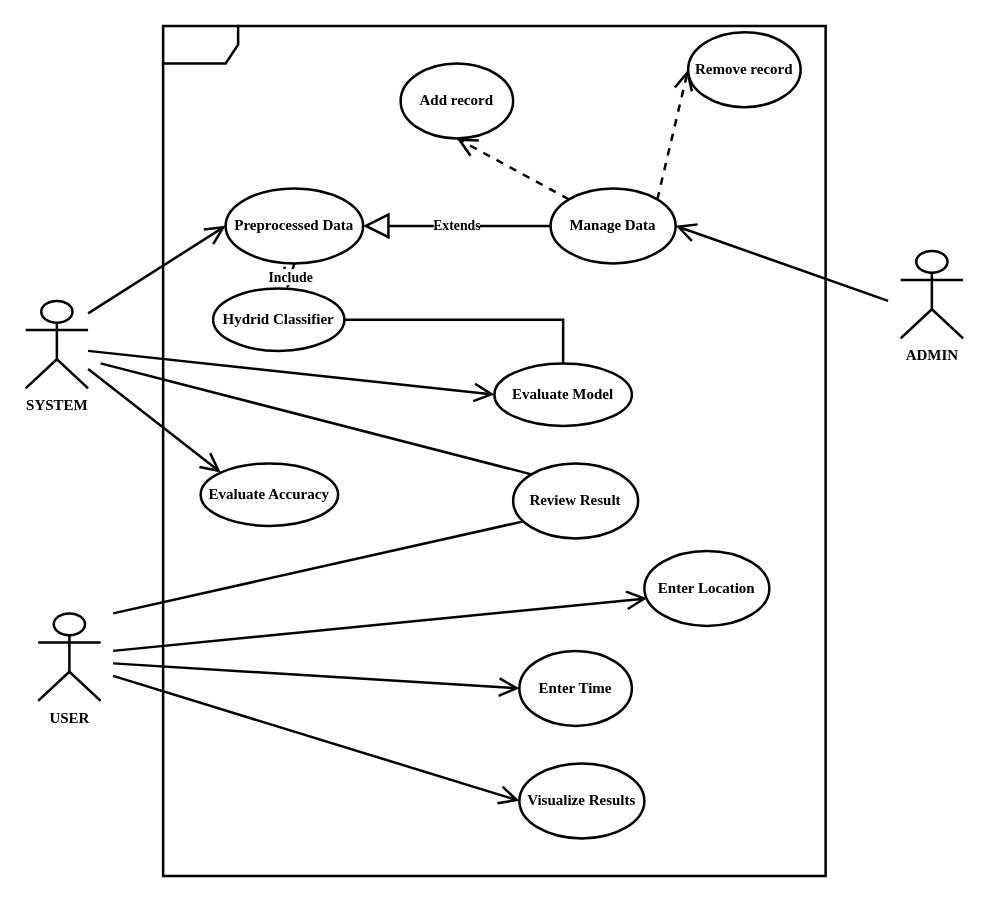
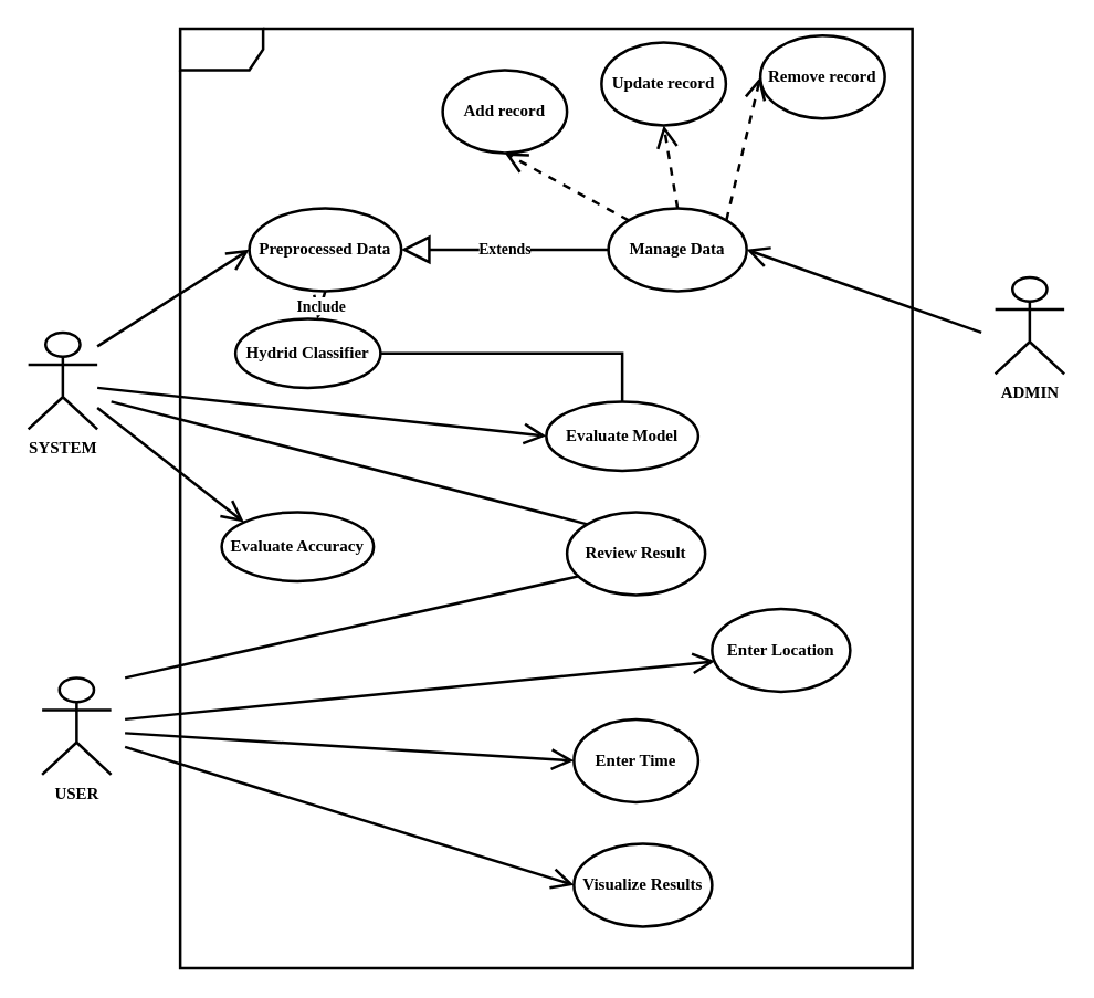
  <mxCell id="0" />
  <mxCell id="1" parent="0" />
  <mxCell id="2" value="" style="shape=umlFrame;whiteSpace=wrap;html=1;pointerEvents=0;hachureGap=4;fontFamily=Architects Daughter;fontSource=https%3A%2F%2Ffonts.googleapis.com%2Fcss%3Ffamily%3DArchitects%2BDaughter;strokeWidth=2;" vertex="1" parent="1"><mxGeometry x="130" y="20" width="530" height="680" as="geometry" /></mxCell>
  <mxCell id="3" value="&lt;font face=&quot;Verdana&quot;&gt;&lt;b&gt;SYSTEM&lt;/b&gt;&lt;/font&gt;" style="shape=umlActor;verticalLabelPosition=bottom;verticalAlign=top;html=1;hachureGap=4;fontFamily=Architects Daughter;fontSource=https%3A%2F%2Ffonts.googleapis.com%2Fcss%3Ffamily%3DArchitects%2BDaughter;strokeWidth=2;" vertex="1" parent="1"><mxGeometry x="20" y="240" width="50" height="70" as="geometry" /></mxCell>
  <mxCell id="4" value="&lt;font face=&quot;Verdana&quot;&gt;&lt;b&gt;USER&lt;/b&gt;&lt;/font&gt;" style="shape=umlActor;verticalLabelPosition=bottom;verticalAlign=top;html=1;hachureGap=4;fontFamily=Architects Daughter;fontSource=https%3A%2F%2Ffonts.googleapis.com%2Fcss%3Ffamily%3DArchitects%2BDaughter;strokeWidth=2;" vertex="1" parent="1"><mxGeometry x="30" y="490" width="50" height="70" as="geometry" /></mxCell>
  <mxCell id="5" value="&lt;font face=&quot;Verdana&quot;&gt;&lt;b&gt;ADMIN&lt;/b&gt;&lt;/font&gt;" style="shape=umlActor;verticalLabelPosition=bottom;verticalAlign=top;html=1;hachureGap=4;fontFamily=Architects Daughter;fontSource=https%3A%2F%2Ffonts.googleapis.com%2Fcss%3Ffamily%3DArchitects%2BDaughter;strokeWidth=2;" vertex="1" parent="1"><mxGeometry x="720" y="200" width="50" height="70" as="geometry" /></mxCell>
  <mxCell id="6" value="&lt;font face=&quot;Verdana&quot;&gt;&lt;b&gt;Remove record&lt;/b&gt;&lt;/font&gt;" style="ellipse;whiteSpace=wrap;html=1;hachureGap=4;fontFamily=Architects Daughter;fontSource=https%3A%2F%2Ffonts.googleapis.com%2Fcss%3Ffamily%3DArchitects%2BDaughter;strokeWidth=2;" vertex="1" parent="1"><mxGeometry x="550" y="25" width="90" height="60" as="geometry" /></mxCell>
+ <mxCell id="7" value="&lt;font face=&quot;Verdana&quot;&gt;&lt;b&gt;Update record&lt;/b&gt;&lt;/font&gt;" style="ellipse;whiteSpace=wrap;html=1;hachureGap=4;fontFamily=Architects Daughter;fontSource=https%3A%2F%2Ffonts.googleapis.com%2Fcss%3Ffamily%3DArchitects%2BDaughter;strokeWidth=2;" vertex="1" parent="1"><mxGeometry x="435" y="30" width="90" height="60" as="geometry" /></mxCell>
  <mxCell id="8" value="&lt;font face=&quot;Verdana&quot;&gt;&lt;b&gt;Add record&lt;/b&gt;&lt;/font&gt;" style="ellipse;whiteSpace=wrap;html=1;hachureGap=4;fontFamily=Architects Daughter;fontSource=https%3A%2F%2Ffonts.googleapis.com%2Fcss%3Ffamily%3DArchitects%2BDaughter;strokeWidth=2;" vertex="1" parent="1"><mxGeometry x="320" y="50" width="90" height="60" as="geometry" /></mxCell>
  <mxCell id="9" value="&lt;font face=&quot;Verdana&quot;&gt;&lt;b&gt;Manage Data&lt;/b&gt;&lt;/font&gt;" style="ellipse;whiteSpace=wrap;html=1;hachureGap=4;fontFamily=Architects Daughter;fontSource=https%3A%2F%2Ffonts.googleapis.com%2Fcss%3Ffamily%3DArchitects%2BDaughter;strokeWidth=2;" vertex="1" parent="1"><mxGeometry x="440" y="150" width="100" height="60" as="geometry" /></mxCell>
  <mxCell id="10" value="&lt;font face=&quot;Verdana&quot;&gt;&lt;b&gt;Preprocessed Data&lt;/b&gt;&lt;/font&gt;" style="ellipse;whiteSpace=wrap;html=1;hachureGap=4;fontFamily=Architects Daughter;fontSource=https%3A%2F%2Ffonts.googleapis.com%2Fcss%3Ffamily%3DArchitects%2BDaughter;strokeWidth=2;" vertex="1" parent="1"><mxGeometry x="180" y="150" width="110" height="60" as="geometry" /></mxCell>
  <mxCell id="11" value="" style="edgeStyle=orthogonalEdgeStyle;rounded=0;hachureGap=4;orthogonalLoop=1;jettySize=auto;html=1;fontFamily=Architects Daughter;fontSource=https%3A%2F%2Ffonts.googleapis.com%2Fcss%3Ffamily%3DArchitects%2BDaughter;endArrow=none;endFill=0;strokeWidth=2;" edge="1" parent="1" source="12" target="13"><mxGeometry relative="1" as="geometry" /></mxCell>
  <mxCell id="12" value="&lt;font face=&quot;Verdana&quot;&gt;&lt;b&gt;Hydrid Classifier&lt;/b&gt;&lt;/font&gt;" style="ellipse;whiteSpace=wrap;html=1;hachureGap=4;fontFamily=Architects Daughter;fontSource=https%3A%2F%2Ffonts.googleapis.com%2Fcss%3Ffamily%3DArchitects%2BDaughter;strokeWidth=2;" vertex="1" parent="1"><mxGeometry x="170" y="230" width="105" height="50" as="geometry" /></mxCell>
  <mxCell id="13" value="&lt;font face=&quot;Verdana&quot;&gt;&lt;b&gt;Evaluate Model&lt;/b&gt;&lt;/font&gt;" style="ellipse;whiteSpace=wrap;html=1;hachureGap=4;fontFamily=Architects Daughter;fontSource=https%3A%2F%2Ffonts.googleapis.com%2Fcss%3Ffamily%3DArchitects%2BDaughter;strokeWidth=2;" vertex="1" parent="1"><mxGeometry x="395" y="290" width="110" height="50" as="geometry" /></mxCell>
  <mxCell id="14" value="&lt;font face=&quot;Verdana&quot;&gt;&lt;b&gt;Evaluate Accuracy&lt;/b&gt;&lt;/font&gt;" style="ellipse;whiteSpace=wrap;html=1;hachureGap=4;fontFamily=Architects Daughter;fontSource=https%3A%2F%2Ffonts.googleapis.com%2Fcss%3Ffamily%3DArchitects%2BDaughter;strokeWidth=2;" vertex="1" parent="1"><mxGeometry x="160" y="370" width="110" height="50" as="geometry" /></mxCell>
  <mxCell id="15" value="&lt;font face=&quot;Verdana&quot;&gt;&lt;b&gt;Review Result&lt;/b&gt;&lt;/font&gt;" style="ellipse;whiteSpace=wrap;html=1;hachureGap=4;fontFamily=Architects Daughter;fontSource=https%3A%2F%2Ffonts.googleapis.com%2Fcss%3Ffamily%3DArchitects%2BDaughter;strokeWidth=2;" vertex="1" parent="1"><mxGeometry x="410" y="370" width="100" height="60" as="geometry" /></mxCell>
  <mxCell id="16" value="&lt;font face=&quot;Verdana&quot;&gt;&lt;b&gt;Enter Location&lt;/b&gt;&lt;/font&gt;" style="ellipse;whiteSpace=wrap;html=1;hachureGap=4;fontFamily=Architects Daughter;fontSource=https%3A%2F%2Ffonts.googleapis.com%2Fcss%3Ffamily%3DArchitects%2BDaughter;strokeWidth=2;" vertex="1" parent="1"><mxGeometry x="515" y="440" width="100" height="60" as="geometry" /></mxCell>
  <mxCell id="17" value="&lt;font face=&quot;Verdana&quot;&gt;&lt;b&gt;Enter Time&lt;/b&gt;&lt;/font&gt;" style="ellipse;whiteSpace=wrap;html=1;hachureGap=4;fontFamily=Architects Daughter;fontSource=https%3A%2F%2Ffonts.googleapis.com%2Fcss%3Ffamily%3DArchitects%2BDaughter;strokeWidth=2;" vertex="1" parent="1"><mxGeometry x="415" y="520" width="90" height="60" as="geometry" /></mxCell>
  <mxCell id="18" value="&lt;font face=&quot;Verdana&quot;&gt;&lt;b&gt;Visualize Results&lt;/b&gt;&lt;/font&gt;" style="ellipse;whiteSpace=wrap;html=1;hachureGap=4;fontFamily=Architects Daughter;fontSource=https%3A%2F%2Ffonts.googleapis.com%2Fcss%3Ffamily%3DArchitects%2BDaughter;strokeWidth=2;" vertex="1" parent="1"><mxGeometry x="415" y="610" width="100" height="60" as="geometry" /></mxCell>
  <mxCell id="19" value="" style="endArrow=open;endSize=12;dashed=1;html=1;rounded=0;hachureGap=4;fontFamily=Architects Daughter;fontSource=https%3A%2F%2Ffonts.googleapis.com%2Fcss%3Ffamily%3DArchitects%2BDaughter;exitX=0;exitY=0;exitDx=0;exitDy=0;entryX=0.5;entryY=1;entryDx=0;entryDy=0;strokeWidth=2;" edge="1" parent="1" source="9" target="8"><mxGeometry width="160" relative="1" as="geometry"><mxPoint x="380" y="290" as="sourcePoint" /><mxPoint x="540" y="290" as="targetPoint" /></mxGeometry></mxCell>
+ <mxCell id="20" value="" style="endArrow=open;endSize=12;dashed=1;html=1;rounded=0;hachureGap=4;fontFamily=Architects Daughter;fontSource=https%3A%2F%2Ffonts.googleapis.com%2Fcss%3Ffamily%3DArchitects%2BDaughter;exitX=0.5;exitY=0;exitDx=0;exitDy=0;entryX=0.5;entryY=1;entryDx=0;entryDy=0;strokeWidth=2;" edge="1" parent="1" source="9" target="7"><mxGeometry width="160" relative="1" as="geometry"><mxPoint x="500" y="160" as="sourcePoint" /><mxPoint x="485" y="110" as="targetPoint" /></mxGeometry></mxCell>
  <mxCell id="21" value="" style="endArrow=open;endSize=12;dashed=1;html=1;rounded=0;hachureGap=4;fontFamily=Architects Daughter;fontSource=https%3A%2F%2Ffonts.googleapis.com%2Fcss%3Ffamily%3DArchitects%2BDaughter;exitX=1;exitY=0;exitDx=0;exitDy=0;entryX=0;entryY=0.5;entryDx=0;entryDy=0;strokeWidth=2;" edge="1" parent="1" source="9" target="6"><mxGeometry width="160" relative="1" as="geometry"><mxPoint x="510" y="170" as="sourcePoint" /><mxPoint x="495" y="120" as="targetPoint" /></mxGeometry></mxCell>
  <mxCell id="22" value="&lt;font face=&quot;Verdana&quot;&gt;&lt;b&gt;Extends&lt;/b&gt;&lt;/font&gt;" style="endArrow=block;endSize=16;endFill=0;html=1;rounded=0;hachureGap=4;fontFamily=Architects Daughter;fontSource=https%3A%2F%2Ffonts.googleapis.com%2Fcss%3Ffamily%3DArchitects%2BDaughter;exitX=0;exitY=0.5;exitDx=0;exitDy=0;entryX=1;entryY=0.5;entryDx=0;entryDy=0;strokeWidth=2;" edge="1" parent="1" source="9" target="10"><mxGeometry width="160" relative="1" as="geometry"><mxPoint x="240" y="290" as="sourcePoint" /><mxPoint x="400" y="290" as="targetPoint" /></mxGeometry></mxCell>
  <mxCell id="23" value="&lt;font face=&quot;Verdana&quot;&gt;&lt;b&gt;Include&lt;/b&gt;&lt;/font&gt;" style="endArrow=open;endSize=12;dashed=1;html=1;rounded=0;hachureGap=4;fontFamily=Architects Daughter;fontSource=https%3A%2F%2Ffonts.googleapis.com%2Fcss%3Ffamily%3DArchitects%2BDaughter;exitX=0.5;exitY=1;exitDx=0;exitDy=0;strokeWidth=2;" edge="1" parent="1" source="10" target="12"><mxGeometry width="160" relative="1" as="geometry"><mxPoint x="240" y="390" as="sourcePoint" /><mxPoint x="400" y="390" as="targetPoint" /></mxGeometry></mxCell>
  <mxCell id="24" value="" style="endArrow=open;endFill=1;endSize=12;html=1;rounded=0;hachureGap=4;fontFamily=Architects Daughter;fontSource=https%3A%2F%2Ffonts.googleapis.com%2Fcss%3Ffamily%3DArchitects%2BDaughter;entryX=0.022;entryY=0.633;entryDx=0;entryDy=0;entryPerimeter=0;strokeWidth=2;" edge="1" parent="1" target="16"><mxGeometry width="160" relative="1" as="geometry"><mxPoint x="90" y="520" as="sourcePoint" /><mxPoint x="430" y="690" as="targetPoint" /></mxGeometry></mxCell>
  <mxCell id="25" value="" style="endArrow=open;endFill=1;endSize=12;html=1;rounded=0;hachureGap=4;fontFamily=Architects Daughter;fontSource=https%3A%2F%2Ffonts.googleapis.com%2Fcss%3Ffamily%3DArchitects%2BDaughter;entryX=0;entryY=0.5;entryDx=0;entryDy=0;strokeWidth=2;" edge="1" parent="1" target="17"><mxGeometry width="160" relative="1" as="geometry"><mxPoint x="90" y="530" as="sourcePoint" /><mxPoint x="297" y="488" as="targetPoint" /></mxGeometry></mxCell>
  <mxCell id="26" value="" style="endArrow=open;endFill=1;endSize=12;html=1;rounded=0;hachureGap=4;fontFamily=Architects Daughter;fontSource=https%3A%2F%2Ffonts.googleapis.com%2Fcss%3Ffamily%3DArchitects%2BDaughter;entryX=0;entryY=0.5;entryDx=0;entryDy=0;strokeWidth=2;" edge="1" parent="1" target="18"><mxGeometry width="160" relative="1" as="geometry"><mxPoint x="90" y="540" as="sourcePoint" /><mxPoint x="307" y="498" as="targetPoint" /></mxGeometry></mxCell>
  <mxCell id="27" value="" style="endArrow=open;endFill=1;endSize=12;html=1;rounded=0;hachureGap=4;fontFamily=Architects Daughter;fontSource=https%3A%2F%2Ffonts.googleapis.com%2Fcss%3Ffamily%3DArchitects%2BDaughter;entryX=0;entryY=0.5;entryDx=0;entryDy=0;strokeWidth=2;" edge="1" parent="1" target="10"><mxGeometry width="160" relative="1" as="geometry"><mxPoint x="70" y="250" as="sourcePoint" /><mxPoint x="317" y="508" as="targetPoint" /></mxGeometry></mxCell>
  <mxCell id="28" value="" style="endArrow=open;endFill=1;endSize=12;html=1;rounded=0;hachureGap=4;fontFamily=Architects Daughter;fontSource=https%3A%2F%2Ffonts.googleapis.com%2Fcss%3Ffamily%3DArchitects%2BDaughter;entryX=0;entryY=0.5;entryDx=0;entryDy=0;strokeWidth=2;" edge="1" parent="1" target="13"><mxGeometry width="160" relative="1" as="geometry"><mxPoint x="70" y="280" as="sourcePoint" /><mxPoint x="327" y="518" as="targetPoint" /></mxGeometry></mxCell>
  <mxCell id="29" value="" style="endArrow=open;endFill=1;endSize=12;html=1;rounded=0;hachureGap=4;fontFamily=Architects Daughter;fontSource=https%3A%2F%2Ffonts.googleapis.com%2Fcss%3Ffamily%3DArchitects%2BDaughter;entryX=0;entryY=0;entryDx=0;entryDy=0;strokeWidth=2;" edge="1" parent="1" source="3" target="14"><mxGeometry width="160" relative="1" as="geometry"><mxPoint x="105" y="575" as="sourcePoint" /><mxPoint x="337" y="528" as="targetPoint" /></mxGeometry></mxCell>
  <mxCell id="30" value="" style="endArrow=none;endFill=0;endSize=12;html=1;rounded=0;hachureGap=4;fontFamily=Architects Daughter;fontSource=https%3A%2F%2Ffonts.googleapis.com%2Fcss%3Ffamily%3DArchitects%2BDaughter;entryX=0.084;entryY=0.773;entryDx=0;entryDy=0;strokeWidth=2;entryPerimeter=0;" edge="1" parent="1" target="15"><mxGeometry width="160" relative="1" as="geometry"><mxPoint x="90" y="490" as="sourcePoint" /><mxPoint x="297" y="488" as="targetPoint" /></mxGeometry></mxCell>
  <mxCell id="31" value="" style="endArrow=none;endFill=0;endSize=12;html=1;rounded=0;hachureGap=4;fontFamily=Architects Daughter;fontSource=https%3A%2F%2Ffonts.googleapis.com%2Fcss%3Ffamily%3DArchitects%2BDaughter;entryX=0;entryY=0;entryDx=0;entryDy=0;strokeWidth=2;" edge="1" parent="1" target="15"><mxGeometry width="160" relative="1" as="geometry"><mxPoint x="80" y="290" as="sourcePoint" /><mxPoint x="307" y="498" as="targetPoint" /></mxGeometry></mxCell>
  <mxCell id="32" value="" style="endArrow=open;endFill=1;endSize=12;html=1;rounded=0;hachureGap=4;fontFamily=Architects Daughter;fontSource=https%3A%2F%2Ffonts.googleapis.com%2Fcss%3Ffamily%3DArchitects%2BDaughter;entryX=1;entryY=0.5;entryDx=0;entryDy=0;strokeWidth=2;" edge="1" parent="1" target="9"><mxGeometry width="160" relative="1" as="geometry"><mxPoint x="710" y="240" as="sourcePoint" /><mxPoint x="578.5" y="240" as="targetPoint" /></mxGeometry></mxCell>
